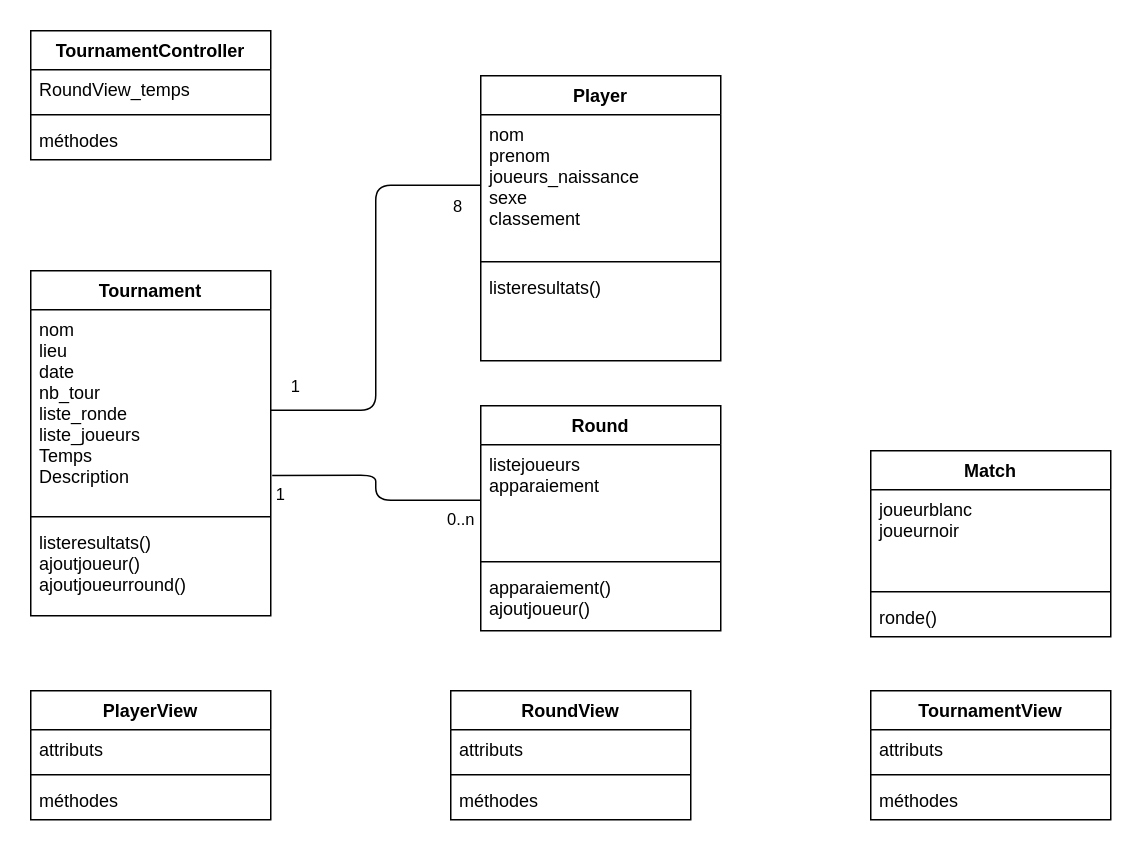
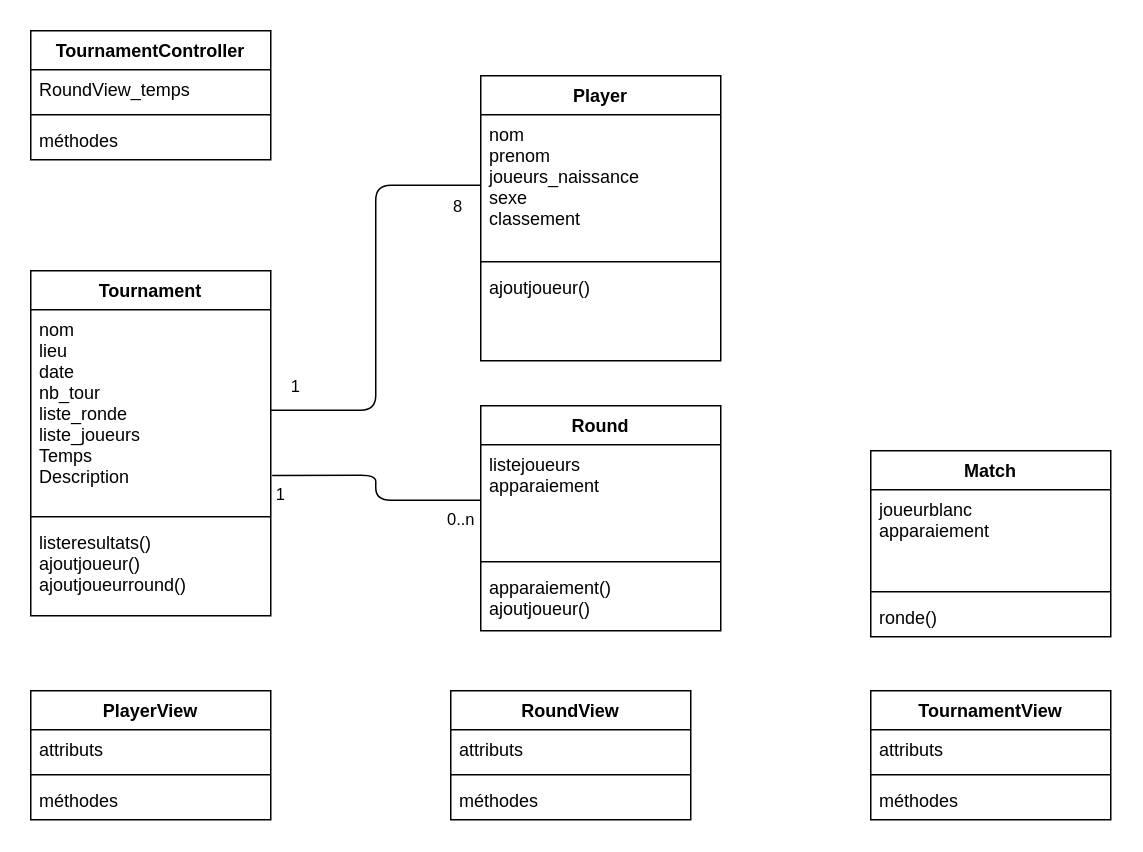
  <mxCell id="0" />
  <mxCell id="1" parent="0" />
  <mxCell id="2" value="TournamentController" style="swimlane;fontStyle=1;align=center;verticalAlign=top;childLayout=stackLayout;horizontal=1;startSize=26;horizontalStack=0;resizeParent=1;resizeParentMax=0;resizeLast=0;collapsible=1;marginBottom=0;" parent="1" vertex="1"><mxGeometry x="20" y="20" width="160" height="86" as="geometry" /></mxCell>
  <mxCell id="3" value="RoundView_temps" style="text;strokeColor=none;fillColor=none;align=left;verticalAlign=top;spacingLeft=4;spacingRight=4;overflow=hidden;rotatable=0;points=[[0,0.5],[1,0.5]];portConstraint=eastwest;" parent="2" vertex="1"><mxGeometry y="26" width="160" height="26" as="geometry" /></mxCell>
  <mxCell id="4" value="" style="line;strokeWidth=1;fillColor=none;align=left;verticalAlign=middle;spacingTop=-1;spacingLeft=3;spacingRight=3;rotatable=0;labelPosition=right;points=[];portConstraint=eastwest;" parent="2" vertex="1"><mxGeometry y="52" width="160" height="8" as="geometry" /></mxCell>
  <mxCell id="5" value="méthodes&#10;" style="text;strokeColor=none;fillColor=none;align=left;verticalAlign=top;spacingLeft=4;spacingRight=4;overflow=hidden;rotatable=0;points=[[0,0.5],[1,0.5]];portConstraint=eastwest;" parent="2" vertex="1"><mxGeometry y="60" width="160" height="26" as="geometry" /></mxCell>
  <mxCell id="6" value="Round" style="swimlane;fontStyle=1;align=center;verticalAlign=top;childLayout=stackLayout;horizontal=1;startSize=26;horizontalStack=0;resizeParent=1;resizeParentMax=0;resizeLast=0;collapsible=1;marginBottom=0;" parent="1" vertex="1"><mxGeometry x="320" y="270" width="160" height="150" as="geometry" /></mxCell>
  <mxCell id="7" value="listejoueurs&#10;apparaiement" style="text;strokeColor=none;fillColor=none;align=left;verticalAlign=top;spacingLeft=4;spacingRight=4;overflow=hidden;rotatable=0;points=[[0,0.5],[1,0.5]];portConstraint=eastwest;" parent="6" vertex="1"><mxGeometry y="26" width="160" height="74" as="geometry" /></mxCell>
  <mxCell id="8" value="" style="line;strokeWidth=1;fillColor=none;align=left;verticalAlign=middle;spacingTop=-1;spacingLeft=3;spacingRight=3;rotatable=0;labelPosition=right;points=[];portConstraint=eastwest;" parent="6" vertex="1"><mxGeometry y="100" width="160" height="8" as="geometry" /></mxCell>
  <mxCell id="9" value="apparaiement()&#10;ajoutjoueur()" style="text;strokeColor=none;fillColor=none;align=left;verticalAlign=top;spacingLeft=4;spacingRight=4;overflow=hidden;rotatable=0;points=[[0,0.5],[1,0.5]];portConstraint=eastwest;" parent="6" vertex="1"><mxGeometry y="108" width="160" height="42" as="geometry" /></mxCell>
  <mxCell id="10" value="Player" style="swimlane;fontStyle=1;align=center;verticalAlign=top;childLayout=stackLayout;horizontal=1;startSize=26;horizontalStack=0;resizeParent=1;resizeParentMax=0;resizeLast=0;collapsible=1;marginBottom=0;" parent="1" vertex="1"><mxGeometry x="320" y="50" width="160" height="190" as="geometry" /></mxCell>
  <mxCell id="11" value="nom&#10;prenom&#10;joueurs_naissance&#10;sexe&#10;classement" style="text;strokeColor=none;fillColor=none;align=left;verticalAlign=top;spacingLeft=4;spacingRight=4;overflow=hidden;rotatable=0;points=[[0,0.5],[1,0.5]];portConstraint=eastwest;" parent="10" vertex="1"><mxGeometry y="26" width="160" height="94" as="geometry" /></mxCell>
  <mxCell id="12" value="" style="line;strokeWidth=1;fillColor=none;align=left;verticalAlign=middle;spacingTop=-1;spacingLeft=3;spacingRight=3;rotatable=0;labelPosition=right;points=[];portConstraint=eastwest;" parent="10" vertex="1"><mxGeometry y="120" width="160" height="8" as="geometry" /></mxCell>
- <mxCell id="13" value="listeresultats()&#10;" style="text;strokeColor=none;fillColor=none;align=left;verticalAlign=top;spacingLeft=4;spacingRight=4;overflow=hidden;rotatable=0;points=[[0,0.5],[1,0.5]];portConstraint=eastwest;" parent="10" vertex="1"><mxGeometry y="128" width="160" height="62" as="geometry" /></mxCell>
+ <mxCell id="13" value="ajoutjoueur()&#10;" style="text;strokeColor=none;fillColor=none;align=left;verticalAlign=top;spacingLeft=4;spacingRight=4;overflow=hidden;rotatable=0;points=[[0,0.5],[1,0.5]];portConstraint=eastwest;" parent="10" vertex="1"><mxGeometry y="128" width="160" height="62" as="geometry" /></mxCell>
  <mxCell id="14" value="Match" style="swimlane;fontStyle=1;align=center;verticalAlign=top;childLayout=stackLayout;horizontal=1;startSize=26;horizontalStack=0;resizeParent=1;resizeParentMax=0;resizeLast=0;collapsible=1;marginBottom=0;" parent="1" vertex="1"><mxGeometry x="580" y="300" width="160" height="124" as="geometry" /></mxCell>
- <mxCell id="15" value="joueurblanc&#10;joueurnoir&#10;" style="text;strokeColor=none;fillColor=none;align=left;verticalAlign=top;spacingLeft=4;spacingRight=4;overflow=hidden;rotatable=0;points=[[0,0.5],[1,0.5]];portConstraint=eastwest;" parent="14" vertex="1"><mxGeometry y="26" width="160" height="64" as="geometry" /></mxCell>
+ <mxCell id="15" value="joueurblanc&#10;apparaiement&#10;" style="text;strokeColor=none;fillColor=none;align=left;verticalAlign=top;spacingLeft=4;spacingRight=4;overflow=hidden;rotatable=0;points=[[0,0.5],[1,0.5]];portConstraint=eastwest;" parent="14" vertex="1"><mxGeometry y="26" width="160" height="64" as="geometry" /></mxCell>
  <mxCell id="16" value="" style="line;strokeWidth=1;fillColor=none;align=left;verticalAlign=middle;spacingTop=-1;spacingLeft=3;spacingRight=3;rotatable=0;labelPosition=right;points=[];portConstraint=eastwest;" parent="14" vertex="1"><mxGeometry y="90" width="160" height="8" as="geometry" /></mxCell>
  <mxCell id="17" value="ronde()" style="text;strokeColor=none;fillColor=none;align=left;verticalAlign=top;spacingLeft=4;spacingRight=4;overflow=hidden;rotatable=0;points=[[0,0.5],[1,0.5]];portConstraint=eastwest;" parent="14" vertex="1"><mxGeometry y="98" width="160" height="26" as="geometry" /></mxCell>
  <mxCell id="18" value="PlayerView" style="swimlane;fontStyle=1;align=center;verticalAlign=top;childLayout=stackLayout;horizontal=1;startSize=26;horizontalStack=0;resizeParent=1;resizeParentMax=0;resizeLast=0;collapsible=1;marginBottom=0;" parent="1" vertex="1"><mxGeometry x="20" y="460" width="160" height="86" as="geometry" /></mxCell>
  <mxCell id="19" value="attributs" style="text;strokeColor=none;fillColor=none;align=left;verticalAlign=top;spacingLeft=4;spacingRight=4;overflow=hidden;rotatable=0;points=[[0,0.5],[1,0.5]];portConstraint=eastwest;" parent="18" vertex="1"><mxGeometry y="26" width="160" height="26" as="geometry" /></mxCell>
  <mxCell id="20" value="" style="line;strokeWidth=1;fillColor=none;align=left;verticalAlign=middle;spacingTop=-1;spacingLeft=3;spacingRight=3;rotatable=0;labelPosition=right;points=[];portConstraint=eastwest;" parent="18" vertex="1"><mxGeometry y="52" width="160" height="8" as="geometry" /></mxCell>
  <mxCell id="21" value="méthodes&#10;" style="text;strokeColor=none;fillColor=none;align=left;verticalAlign=top;spacingLeft=4;spacingRight=4;overflow=hidden;rotatable=0;points=[[0,0.5],[1,0.5]];portConstraint=eastwest;" parent="18" vertex="1"><mxGeometry y="60" width="160" height="26" as="geometry" /></mxCell>
  <mxCell id="22" value="Tournament" style="swimlane;fontStyle=1;align=center;verticalAlign=top;childLayout=stackLayout;horizontal=1;startSize=26;horizontalStack=0;resizeParent=1;resizeParentMax=0;resizeLast=0;collapsible=1;marginBottom=0;" parent="1" vertex="1"><mxGeometry x="20" y="180" width="160" height="230" as="geometry" /></mxCell>
  <mxCell id="23" value="nom&#10;lieu&#10;date&#10;nb_tour&#10;liste_ronde&#10;liste_joueurs&#10;Temps&#10;Description" style="text;strokeColor=none;fillColor=none;align=left;verticalAlign=top;spacingLeft=4;spacingRight=4;overflow=hidden;rotatable=0;points=[[0,0.5],[1,0.5]];portConstraint=eastwest;" parent="22" vertex="1"><mxGeometry y="26" width="160" height="134" as="geometry" /></mxCell>
  <mxCell id="24" value="" style="line;strokeWidth=1;fillColor=none;align=left;verticalAlign=middle;spacingTop=-1;spacingLeft=3;spacingRight=3;rotatable=0;labelPosition=right;points=[];portConstraint=eastwest;" parent="22" vertex="1"><mxGeometry y="160" width="160" height="8" as="geometry" /></mxCell>
  <mxCell id="25" value="listeresultats()&#10;ajoutjoueur()&#10;ajoutjoueurround()&#10;" style="text;strokeColor=none;fillColor=none;align=left;verticalAlign=top;spacingLeft=4;spacingRight=4;overflow=hidden;rotatable=0;points=[[0,0.5],[1,0.5]];portConstraint=eastwest;" parent="22" vertex="1"><mxGeometry y="168" width="160" height="62" as="geometry" /></mxCell>
  <mxCell id="26" value="RoundView" style="swimlane;fontStyle=1;align=center;verticalAlign=top;childLayout=stackLayout;horizontal=1;startSize=26;horizontalStack=0;resizeParent=1;resizeParentMax=0;resizeLast=0;collapsible=1;marginBottom=0;" parent="1" vertex="1"><mxGeometry x="300" y="460" width="160" height="86" as="geometry" /></mxCell>
  <mxCell id="27" value="attributs" style="text;strokeColor=none;fillColor=none;align=left;verticalAlign=top;spacingLeft=4;spacingRight=4;overflow=hidden;rotatable=0;points=[[0,0.5],[1,0.5]];portConstraint=eastwest;" parent="26" vertex="1"><mxGeometry y="26" width="160" height="26" as="geometry" /></mxCell>
  <mxCell id="28" value="" style="line;strokeWidth=1;fillColor=none;align=left;verticalAlign=middle;spacingTop=-1;spacingLeft=3;spacingRight=3;rotatable=0;labelPosition=right;points=[];portConstraint=eastwest;" parent="26" vertex="1"><mxGeometry y="52" width="160" height="8" as="geometry" /></mxCell>
  <mxCell id="29" value="méthodes&#10;" style="text;strokeColor=none;fillColor=none;align=left;verticalAlign=top;spacingLeft=4;spacingRight=4;overflow=hidden;rotatable=0;points=[[0,0.5],[1,0.5]];portConstraint=eastwest;" parent="26" vertex="1"><mxGeometry y="60" width="160" height="26" as="geometry" /></mxCell>
  <mxCell id="30" value="TournamentView" style="swimlane;fontStyle=1;align=center;verticalAlign=top;childLayout=stackLayout;horizontal=1;startSize=26;horizontalStack=0;resizeParent=1;resizeParentMax=0;resizeLast=0;collapsible=1;marginBottom=0;" parent="1" vertex="1"><mxGeometry x="580" y="460" width="160" height="86" as="geometry" /></mxCell>
  <mxCell id="31" value="attributs" style="text;strokeColor=none;fillColor=none;align=left;verticalAlign=top;spacingLeft=4;spacingRight=4;overflow=hidden;rotatable=0;points=[[0,0.5],[1,0.5]];portConstraint=eastwest;" parent="30" vertex="1"><mxGeometry y="26" width="160" height="26" as="geometry" /></mxCell>
  <mxCell id="32" value="" style="line;strokeWidth=1;fillColor=none;align=left;verticalAlign=middle;spacingTop=-1;spacingLeft=3;spacingRight=3;rotatable=0;labelPosition=right;points=[];portConstraint=eastwest;" parent="30" vertex="1"><mxGeometry y="52" width="160" height="8" as="geometry" /></mxCell>
  <mxCell id="33" value="méthodes&#10;" style="text;strokeColor=none;fillColor=none;align=left;verticalAlign=top;spacingLeft=4;spacingRight=4;overflow=hidden;rotatable=0;points=[[0,0.5],[1,0.5]];portConstraint=eastwest;" parent="30" vertex="1"><mxGeometry y="60" width="160" height="26" as="geometry" /></mxCell>
  <mxCell id="34" value="" style="endArrow=none;html=1;endSize=12;startArrow=none;startSize=14;startFill=0;edgeStyle=orthogonalEdgeStyle;entryX=1;entryY=0.5;entryDx=0;entryDy=0;endFill=0;exitX=0;exitY=0.5;exitDx=0;exitDy=0;" parent="1" source="11" target="23" edge="1"><mxGeometry x="-0.333" y="-39" relative="1" as="geometry"><mxPoint x="240" y="320" as="sourcePoint" /><mxPoint x="370" y="530" as="targetPoint" /><mxPoint as="offset" /></mxGeometry></mxCell>
  <mxCell id="35" value="8" style="edgeLabel;resizable=0;html=1;align=left;verticalAlign=top;" parent="34" connectable="0" vertex="1"><mxGeometry x="-1" relative="1" as="geometry"><mxPoint x="-20" y="1" as="offset" /></mxGeometry></mxCell>
  <mxCell id="36" value="1" style="edgeLabel;resizable=0;html=1;align=right;verticalAlign=top;" parent="34" connectable="0" vertex="1"><mxGeometry x="1" relative="1" as="geometry"><mxPoint x="20.01" y="-29" as="offset" /></mxGeometry></mxCell>
  <mxCell id="37" value="" style="endArrow=none;html=1;endSize=12;startArrow=none;startSize=14;startFill=0;edgeStyle=orthogonalEdgeStyle;entryX=1.006;entryY=0.824;entryDx=0;entryDy=0;entryPerimeter=0;exitX=0;exitY=0.5;exitDx=0;exitDy=0;endFill=0;" parent="1" source="7" target="23" edge="1"><mxGeometry relative="1" as="geometry"><mxPoint x="350" y="400" as="sourcePoint" /><mxPoint x="510" y="400" as="targetPoint" /></mxGeometry></mxCell>
  <mxCell id="38" value="0..n" style="edgeLabel;resizable=0;html=1;align=left;verticalAlign=top;" parent="37" connectable="0" vertex="1"><mxGeometry x="-1" relative="1" as="geometry"><mxPoint x="-24" as="offset" /></mxGeometry></mxCell>
  <mxCell id="39" value="1" style="edgeLabel;resizable=0;html=1;align=right;verticalAlign=top;" parent="37" connectable="0" vertex="1"><mxGeometry x="1" relative="1" as="geometry"><mxPoint x="9" as="offset" /></mxGeometry></mxCell>
